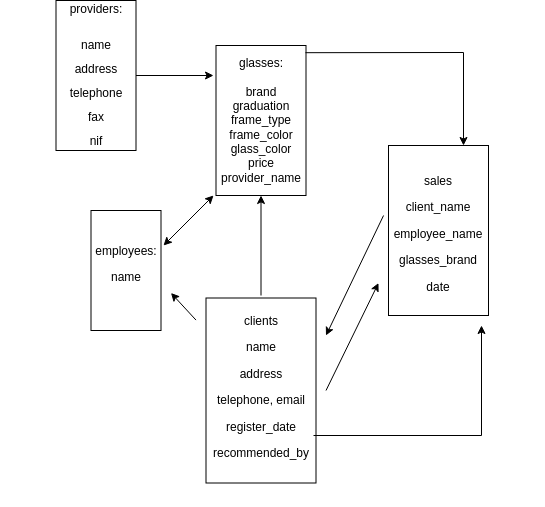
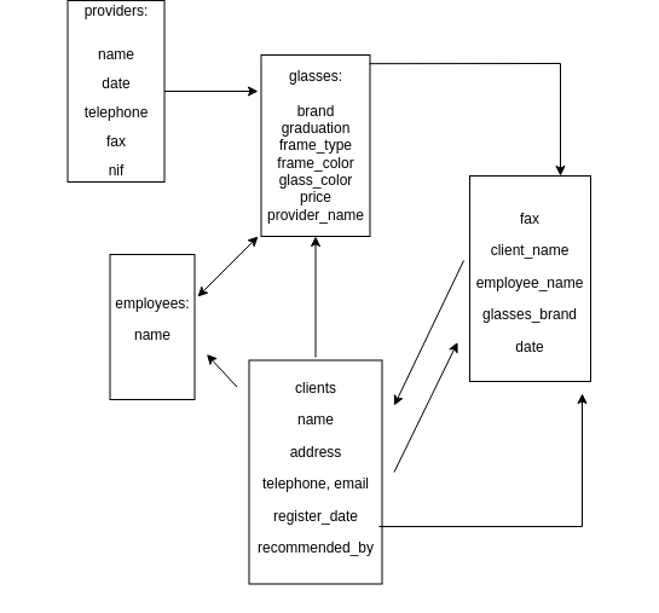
  <mxCell id="0" />
  <mxCell id="1" parent="0" />
  <mxCell id="2" value="" style="rounded=0;whiteSpace=wrap;html=1;rotation=-90;" vertex="1" parent="1"><mxGeometry x="20.5" y="20" width="150" height="80" as="geometry" /></mxCell>
  <mxCell id="3" value="" style="rounded=0;whiteSpace=wrap;html=1;rotation=-90;" vertex="1" parent="1"><mxGeometry x="168" y="320" width="185" height="110" as="geometry" /></mxCell>
  <mxCell id="4" value="" style="rounded=0;whiteSpace=wrap;html=1;rotation=90;" vertex="1" parent="1"><mxGeometry x="185.5" y="60" width="150" height="90" as="geometry" /></mxCell>
  <mxCell id="5" value="" style="rounded=0;whiteSpace=wrap;html=1;rotation=-90;" vertex="1" parent="1"><mxGeometry x="65.5" y="220" width="120" height="70" as="geometry" /></mxCell>
  <mxCell id="6" value="&lt;span style=&quot;background-color: light-dark(#ffffff, var(--ge-dark-color, #121212));&quot;&gt;&lt;font style=&quot;color: light-dark(rgb(0, 0, 0), rgb(204, 255, 255));&quot;&gt;&lt;span&gt;glasses:&lt;/span&gt;&lt;br&gt;&lt;br&gt;&lt;span&gt;brand&lt;/span&gt;&lt;/font&gt;&lt;/span&gt;&lt;div&gt;&lt;span style=&quot;background-color: light-dark(#ffffff, var(--ge-dark-color, #121212));&quot;&gt;&lt;font style=&quot;color: light-dark(rgb(0, 0, 0), rgb(204, 255, 255));&quot;&gt;graduation&lt;/font&gt;&lt;/span&gt;&lt;/div&gt;&lt;div&gt;&lt;span style=&quot;background-color: light-dark(#ffffff, var(--ge-dark-color, #121212));&quot;&gt;&lt;font style=&quot;color: light-dark(rgb(0, 0, 0), rgb(204, 255, 255));&quot;&gt;frame_type&lt;br&gt;frame_color&lt;/font&gt;&lt;/span&gt;&lt;/div&gt;&lt;div&gt;&lt;span style=&quot;background-color: light-dark(#ffffff, var(--ge-dark-color, #121212));&quot;&gt;&lt;font style=&quot;color: light-dark(rgb(0, 0, 0), rgb(204, 255, 255));&quot;&gt;glass_color&lt;br&gt;price&lt;/font&gt;&lt;/span&gt;&lt;/div&gt;&lt;div&gt;&lt;span style=&quot;background-color: light-dark(#ffffff, var(--ge-dark-color, #121212));&quot;&gt;&lt;font style=&quot;color: light-dark(rgb(0, 0, 0), rgb(204, 255, 255));&quot;&gt;provider_name&lt;/font&gt;&lt;/span&gt;&lt;/div&gt;" style="text;align=center;html=1;verticalAlign=middle;whiteSpace=wrap;rounded=0;" vertex="1" parent="1"><mxGeometry x="230.5" y="90" width="60" height="30" as="geometry" /></mxCell>
- <mxCell id="7" value="&lt;div style=&quot;line-height: 100%;&quot;&gt;providers:&lt;br&gt;&lt;br&gt;&lt;p data-pm-slice=&quot;1 1 []&quot;&gt;name&lt;/p&gt;&lt;p&gt;address&lt;/p&gt;&lt;p&gt;telephone&lt;/p&gt;&lt;p&gt;fax&lt;/p&gt;&lt;p&gt;&lt;span style=&quot;background-color: transparent; color: light-dark(rgb(0, 0, 0), rgb(255, 255, 255));&quot;&gt;nif&lt;/span&gt;&lt;/p&gt;&lt;/div&gt;" style="text;strokeColor=none;align=center;fillColor=none;html=1;verticalAlign=middle;whiteSpace=wrap;rounded=0;" vertex="1" parent="1"><mxGeometry x="65.5" y="50" width="60" height="30" as="geometry" /></mxCell>
+ <mxCell id="7" value="&lt;div style=&quot;line-height: 100%;&quot;&gt;providers:&lt;br&gt;&lt;br&gt;&lt;p data-pm-slice=&quot;1 1 []&quot;&gt;name&lt;/p&gt;&lt;p&gt;date&lt;/p&gt;&lt;p&gt;telephone&lt;/p&gt;&lt;p&gt;fax&lt;/p&gt;&lt;p&gt;&lt;span style=&quot;background-color: transparent; color: light-dark(rgb(0, 0, 0), rgb(255, 255, 255));&quot;&gt;nif&lt;/span&gt;&lt;/p&gt;&lt;/div&gt;" style="text;strokeColor=none;align=center;fillColor=none;html=1;verticalAlign=middle;whiteSpace=wrap;rounded=0;" vertex="1" parent="1"><mxGeometry x="65.5" y="50" width="60" height="30" as="geometry" /></mxCell>
  <mxCell id="8" value="&lt;p data-pm-slice=&quot;1 1 []&quot;&gt;employees:&lt;/p&gt;&lt;p&gt;&lt;/p&gt;&lt;p&gt;name&lt;/p&gt;" style="text;whiteSpace=wrap;html=1;align=center;" vertex="1" parent="1"><mxGeometry x="80.5" y="210" width="90" height="90" as="geometry" /></mxCell>
  <mxCell id="9" value="&lt;p data-pm-slice=&quot;1 1 []&quot;&gt;clients&lt;/p&gt;&lt;p&gt;&lt;/p&gt;&lt;p&gt;name&lt;/p&gt;&lt;p&gt;address&lt;/p&gt;&lt;p&gt;telephone, email&lt;/p&gt;&lt;p&gt;register_date&lt;/p&gt;&lt;p&gt;recommended_by&lt;/p&gt;" style="text;whiteSpace=wrap;html=1;align=center;" vertex="1" parent="1"><mxGeometry x="195.5" y="280" width="130" height="190" as="geometry" /></mxCell>
  <mxCell id="10" value="" style="rounded=0;whiteSpace=wrap;html=1;rotation=-90;" vertex="1" parent="1"><mxGeometry x="353" y="165" width="170" height="100" as="geometry" /></mxCell>
- <mxCell id="11" value="&lt;p data-pm-slice=&quot;1 1 []&quot;&gt;sales&lt;/p&gt;&lt;p&gt;&lt;/p&gt;&lt;p&gt;client_name&lt;/p&gt;&lt;p&gt;employee_name&lt;/p&gt;&lt;p&gt;glasses_brand&lt;/p&gt;&lt;p&gt;date&lt;/p&gt;" style="text;whiteSpace=wrap;html=1;align=center;" vertex="1" parent="1"><mxGeometry x="378" y="140" width="120" height="170" as="geometry" /></mxCell>
+ <mxCell id="11" value="&lt;p data-pm-slice=&quot;1 1 []&quot;&gt;fax&lt;/p&gt;&lt;p&gt;&lt;/p&gt;&lt;p&gt;client_name&lt;/p&gt;&lt;p&gt;employee_name&lt;/p&gt;&lt;p&gt;glasses_brand&lt;/p&gt;&lt;p&gt;date&lt;/p&gt;" style="text;whiteSpace=wrap;html=1;align=center;" vertex="1" parent="1"><mxGeometry x="378" y="140" width="120" height="170" as="geometry" /></mxCell>
  <mxCell id="12" value="" style="endArrow=classic;html=1;rounded=0;exitX=0.5;exitY=1;exitDx=0;exitDy=0;" edge="1" parent="1" source="2"><mxGeometry width="50" height="50" relative="1" as="geometry"><mxPoint x="153" y="100" as="sourcePoint" /><mxPoint x="213" y="60" as="targetPoint" /></mxGeometry></mxCell>
  <mxCell id="13" value="" style="endArrow=classic;html=1;rounded=0;exitX=0.048;exitY=0.006;exitDx=0;exitDy=0;exitPerimeter=0;entryX=1;entryY=0.75;entryDx=0;entryDy=0;" edge="1" parent="1" source="4" target="10"><mxGeometry width="50" height="50" relative="1" as="geometry"><mxPoint x="325.5" y="85" as="sourcePoint" /><mxPoint x="513" y="35" as="targetPoint" /><Array as="points"><mxPoint x="463" y="37" /></Array></mxGeometry></mxCell>
  <mxCell id="14" value="" style="endArrow=classic;html=1;rounded=0;" edge="1" parent="1"><mxGeometry width="50" height="50" relative="1" as="geometry"><mxPoint x="313" y="420" as="sourcePoint" /><mxPoint x="481" y="310" as="targetPoint" /><Array as="points"><mxPoint x="481" y="420" /></Array></mxGeometry></mxCell>
  <mxCell id="15" value="" style="endArrow=classic;startArrow=classic;html=1;rounded=0;" edge="1" parent="1"><mxGeometry width="50" height="50" relative="1" as="geometry"><mxPoint x="163" y="230" as="sourcePoint" /><mxPoint x="213" y="180" as="targetPoint" /></mxGeometry></mxCell>
  <mxCell id="16" value="" style="endArrow=classic;html=1;rounded=0;exitX=0.5;exitY=0;exitDx=0;exitDy=0;entryX=1;entryY=0.5;entryDx=0;entryDy=0;" edge="1" parent="1" source="9" target="4"><mxGeometry width="50" height="50" relative="1" as="geometry"><mxPoint x="223" y="220" as="sourcePoint" /><mxPoint x="290.5" y="250" as="targetPoint" /></mxGeometry></mxCell>
  <mxCell id="17" value="" style="endArrow=classic;html=1;rounded=0;entryX=0.972;entryY=0.196;entryDx=0;entryDy=0;entryPerimeter=0;exitX=0.042;exitY=0.353;exitDx=0;exitDy=0;exitPerimeter=0;" edge="1" parent="1" source="11"><mxGeometry width="50" height="50" relative="1" as="geometry"><mxPoint x="381.64" y="227.76" as="sourcePoint" /><mxPoint x="325.5" y="320" as="targetPoint" /></mxGeometry></mxCell>
  <mxCell id="18" value="" style="endArrow=classic;html=1;rounded=0;entryX=1;entryY=0.75;entryDx=0;entryDy=0;" edge="1" parent="1" source="9" target="8"><mxGeometry width="50" height="50" relative="1" as="geometry"><mxPoint x="125.5" y="400" as="sourcePoint" /><mxPoint x="175.5" y="350" as="targetPoint" /></mxGeometry></mxCell>
  <mxCell id="19" value="" style="endArrow=classic;html=1;rounded=0;exitX=1;exitY=0.5;exitDx=0;exitDy=0;entryX=0;entryY=0.75;entryDx=0;entryDy=0;" edge="1" parent="1" source="9" target="11"><mxGeometry width="50" height="50" relative="1" as="geometry"><mxPoint x="352" y="400" as="sourcePoint" /><mxPoint x="352" y="300" as="targetPoint" /></mxGeometry></mxCell>
